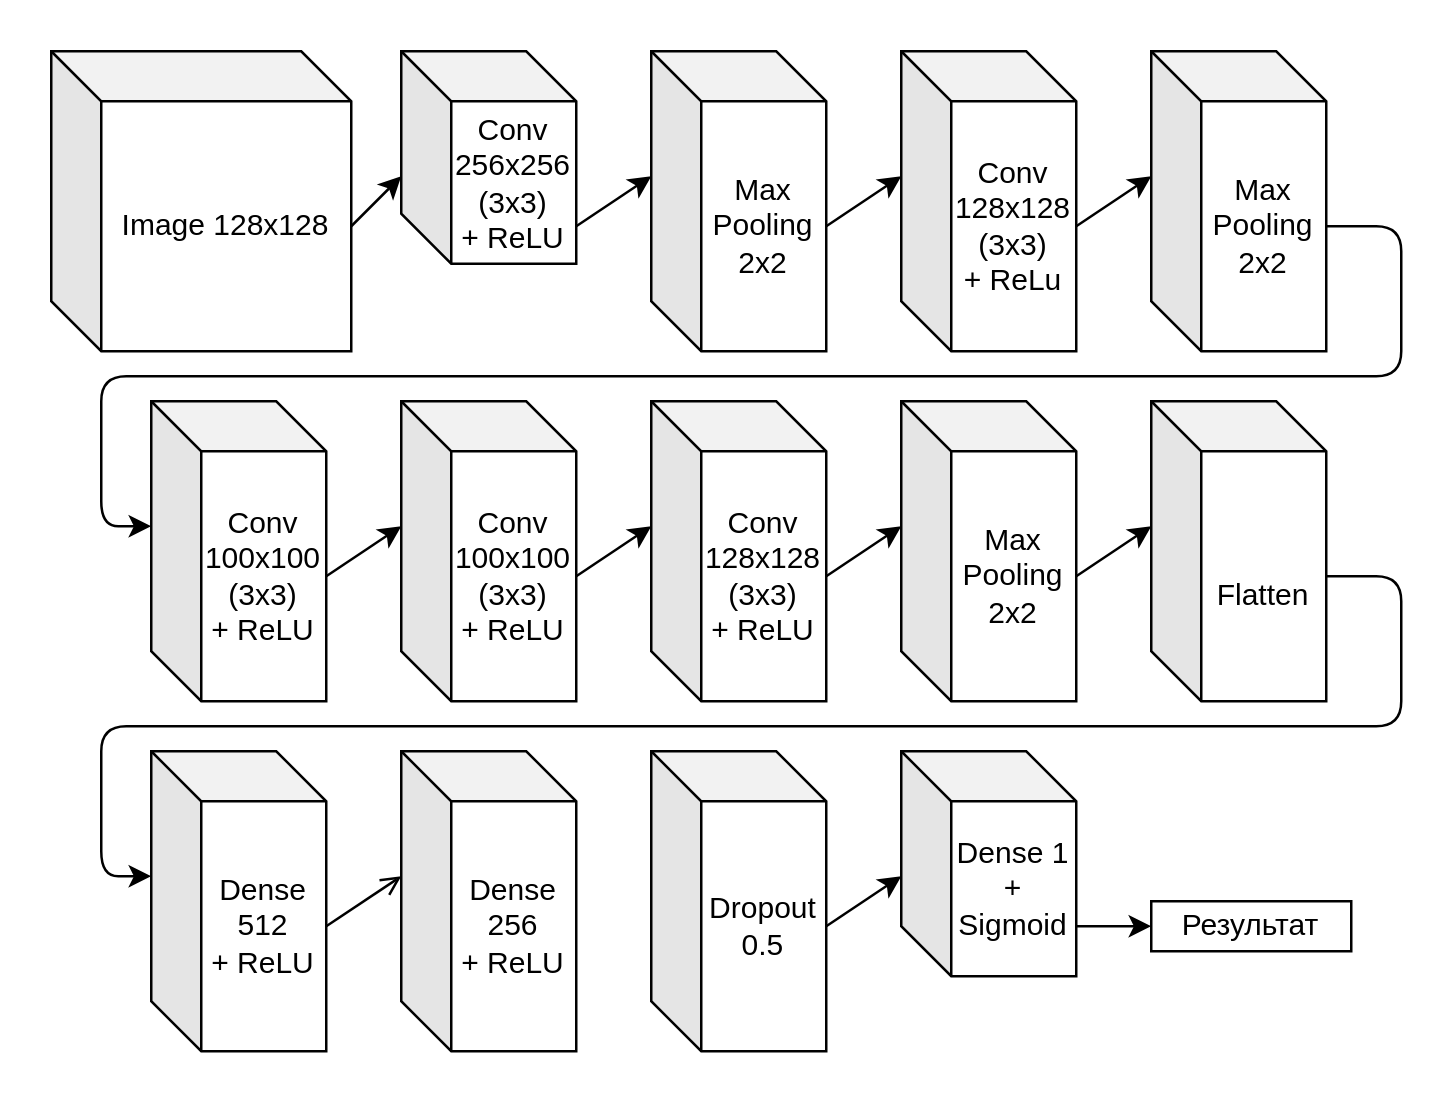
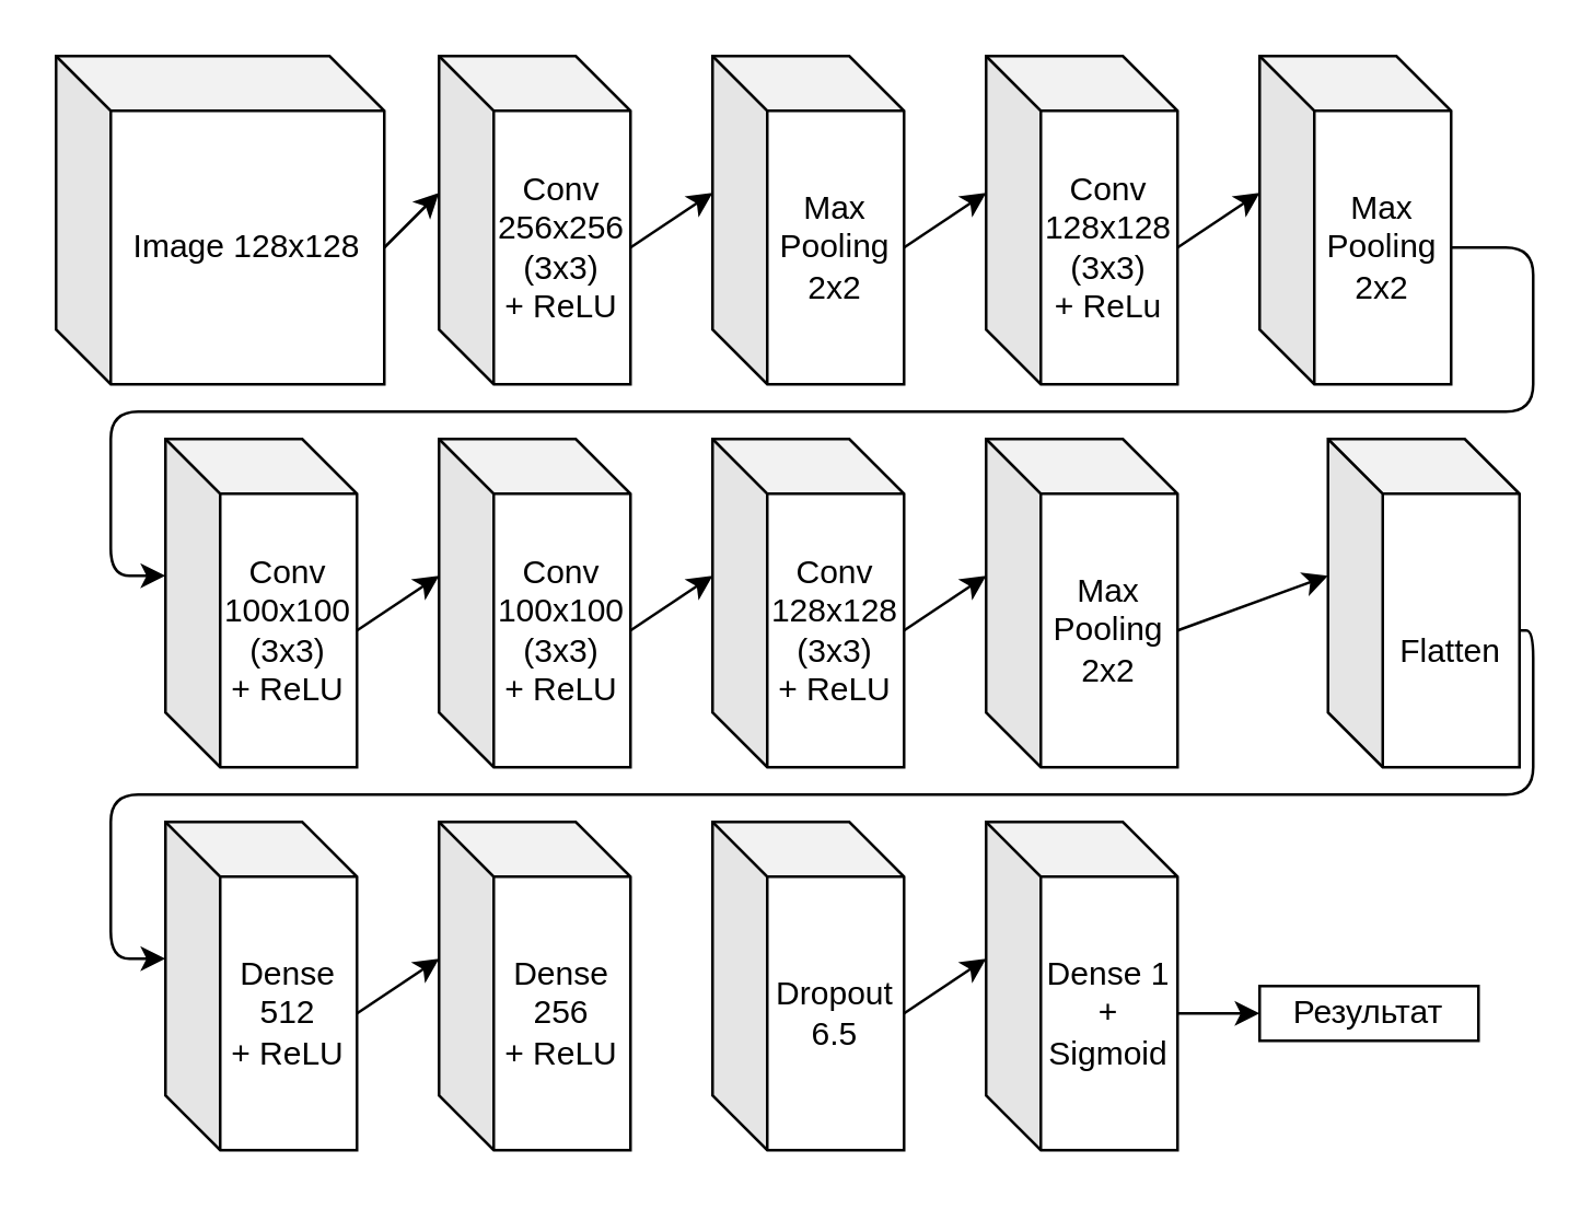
  <mxCell id="0" />
  <mxCell id="1" parent="0" />
  <mxCell id="2" value="Image 128x128" style="shape=cube;whiteSpace=wrap;html=1;boundedLbl=1;backgroundOutline=1;darkOpacity=0.05;darkOpacity2=0.1;" parent="1" vertex="1"><mxGeometry x="20" y="20" width="120" height="120" as="geometry" /></mxCell>
  <mxCell id="3" value="" style="endArrow=classic;html=1;exitX=0;exitY=0;exitDx=120;exitDy=70;exitPerimeter=0;entryX=0;entryY=0;entryDx=0;entryDy=50;entryPerimeter=0;" parent="1" source="2" target="4" edge="1"><mxGeometry width="50" height="50" relative="1" as="geometry"><mxPoint x="20" y="190" as="sourcePoint" /><mxPoint x="190" y="90" as="targetPoint" /></mxGeometry></mxCell>
- <mxCell id="4" value="Conv&lt;br&gt;256x256&lt;br&gt;(3x3)&lt;br&gt;+ ReLU&lt;br&gt;" style="shape=cube;whiteSpace=wrap;html=1;boundedLbl=1;backgroundOutline=1;darkOpacity=0.05;darkOpacity2=0.1;" parent="1" vertex="1"><mxGeometry x="160" y="20" width="70" height="85" as="geometry" /></mxCell>
+ <mxCell id="4" value="Conv&lt;br&gt;256x256&lt;br&gt;(3x3)&lt;br&gt;+ ReLU&lt;br&gt;" style="shape=cube;whiteSpace=wrap;html=1;boundedLbl=1;backgroundOutline=1;darkOpacity=0.05;darkOpacity2=0.1;" parent="1" vertex="1"><mxGeometry x="160" y="20" width="70" height="120" as="geometry" /></mxCell>
  <mxCell id="5" value="Max&lt;br&gt;Pooling&lt;br&gt;2x2&lt;br&gt;" style="shape=cube;whiteSpace=wrap;html=1;boundedLbl=1;backgroundOutline=1;darkOpacity=0.05;darkOpacity2=0.1;" parent="1" vertex="1"><mxGeometry x="260" y="20" width="70" height="120" as="geometry" /></mxCell>
  <mxCell id="6" value="Conv&lt;br&gt;128x128&lt;br&gt;(3x3)&lt;br&gt;+ ReLu&lt;br&gt;" style="shape=cube;whiteSpace=wrap;html=1;boundedLbl=1;backgroundOutline=1;darkOpacity=0.05;darkOpacity2=0.1;" parent="1" vertex="1"><mxGeometry x="360" y="20" width="70" height="120" as="geometry" /></mxCell>
  <mxCell id="7" value="Max&lt;br&gt;Pooling&lt;br&gt;2x2&lt;br&gt;" style="shape=cube;whiteSpace=wrap;html=1;boundedLbl=1;backgroundOutline=1;darkOpacity=0.05;darkOpacity2=0.1;" parent="1" vertex="1"><mxGeometry x="460" y="20" width="70" height="120" as="geometry" /></mxCell>
  <mxCell id="8" value="" style="endArrow=classic;html=1;exitX=0;exitY=0;exitDx=70;exitDy=70;exitPerimeter=0;entryX=0;entryY=0;entryDx=0;entryDy=50;entryPerimeter=0;" parent="1" source="4" target="5" edge="1"><mxGeometry width="50" height="50" relative="1" as="geometry"><mxPoint x="150" y="100" as="sourcePoint" /><mxPoint x="168" y="99" as="targetPoint" /></mxGeometry></mxCell>
  <mxCell id="9" value="" style="endArrow=classic;html=1;exitX=0;exitY=0;exitDx=70;exitDy=70;exitPerimeter=0;entryX=0;entryY=0;entryDx=0;entryDy=50;entryPerimeter=0;" parent="1" source="5" target="6" edge="1"><mxGeometry width="50" height="50" relative="1" as="geometry"><mxPoint x="160" y="110" as="sourcePoint" /><mxPoint x="178" y="109" as="targetPoint" /></mxGeometry></mxCell>
  <mxCell id="10" value="" style="endArrow=classic;html=1;exitX=0;exitY=0;exitDx=70;exitDy=70;exitPerimeter=0;entryX=0;entryY=0;entryDx=0;entryDy=50;entryPerimeter=0;" parent="1" source="6" target="7" edge="1"><mxGeometry width="50" height="50" relative="1" as="geometry"><mxPoint x="170" y="120" as="sourcePoint" /><mxPoint x="188" y="119" as="targetPoint" /></mxGeometry></mxCell>
  <mxCell id="11" value="" style="endArrow=classic;html=1;exitX=0;exitY=0;exitDx=70;exitDy=70;exitPerimeter=0;entryX=0;entryY=0;entryDx=0;entryDy=50;entryPerimeter=0;" parent="1" source="7" target="17" edge="1"><mxGeometry width="50" height="50" relative="1" as="geometry"><mxPoint x="50" y="370" as="sourcePoint" /><mxPoint x="170" y="360" as="targetPoint" /><Array as="points"><mxPoint x="560" y="90" /><mxPoint x="560" y="150" /><mxPoint x="40" y="150" /><mxPoint x="40" y="210" /></Array></mxGeometry></mxCell>
  <mxCell id="12" value="Conv&lt;br&gt;128x128&lt;br&gt;(3x3)&lt;br&gt;+&amp;nbsp;ReLU&lt;br&gt;" style="shape=cube;whiteSpace=wrap;html=1;boundedLbl=1;backgroundOutline=1;darkOpacity=0.05;darkOpacity2=0.1;" parent="1" vertex="1"><mxGeometry x="260" y="160" width="70" height="120" as="geometry" /></mxCell>
  <mxCell id="13" value="Max&lt;br&gt;Pooling&lt;br&gt;2x2&lt;br&gt;" style="shape=cube;whiteSpace=wrap;html=1;boundedLbl=1;backgroundOutline=1;darkOpacity=0.05;darkOpacity2=0.1;" parent="1" vertex="1"><mxGeometry x="360" y="160" width="70" height="120" as="geometry" /></mxCell>
  <mxCell id="14" value="" style="endArrow=classic;html=1;exitX=0;exitY=0;exitDx=70;exitDy=70;exitPerimeter=0;entryX=0;entryY=0;entryDx=0;entryDy=50;entryPerimeter=0;" parent="1" source="17" edge="1"><mxGeometry width="50" height="50" relative="1" as="geometry"><mxPoint x="130" y="230" as="sourcePoint" /><mxPoint x="160" y="210" as="targetPoint" /></mxGeometry></mxCell>
  <mxCell id="15" value="" style="endArrow=classic;html=1;exitX=0;exitY=0;exitDx=70;exitDy=70;exitPerimeter=0;entryX=0;entryY=0;entryDx=0;entryDy=50;entryPerimeter=0;" parent="1" target="12" edge="1"><mxGeometry width="50" height="50" relative="1" as="geometry"><mxPoint x="230" y="230" as="sourcePoint" /><mxPoint x="78" y="249" as="targetPoint" /></mxGeometry></mxCell>
  <mxCell id="16" value="" style="endArrow=classic;html=1;exitX=0;exitY=0;exitDx=70;exitDy=70;exitPerimeter=0;entryX=0;entryY=0;entryDx=0;entryDy=50;entryPerimeter=0;" parent="1" source="12" target="13" edge="1"><mxGeometry width="50" height="50" relative="1" as="geometry"><mxPoint x="70" y="260" as="sourcePoint" /><mxPoint x="88" y="259" as="targetPoint" /></mxGeometry></mxCell>
  <mxCell id="17" value="Conv&lt;br&gt;100x100&lt;br&gt;(3x3)&lt;br&gt;+&amp;nbsp;ReLU&lt;br&gt;" style="shape=cube;whiteSpace=wrap;html=1;boundedLbl=1;backgroundOutline=1;darkOpacity=0.05;darkOpacity2=0.1;" parent="1" vertex="1"><mxGeometry x="60" y="160" width="70" height="120" as="geometry" /></mxCell>
  <mxCell id="18" value="Dense&lt;br&gt;512&lt;br&gt;+ ReLU&lt;br&gt;" style="shape=cube;whiteSpace=wrap;html=1;boundedLbl=1;backgroundOutline=1;darkOpacity=0.05;darkOpacity2=0.1;" parent="1" vertex="1"><mxGeometry x="60" y="300" width="70" height="120" as="geometry" /></mxCell>
  <mxCell id="19" value="Dense&lt;br&gt;256&lt;br&gt;+ ReLU&lt;br&gt;" style="shape=cube;whiteSpace=wrap;html=1;boundedLbl=1;backgroundOutline=1;darkOpacity=0.05;darkOpacity2=0.1;" parent="1" vertex="1"><mxGeometry x="160" y="300" width="70" height="120" as="geometry" /></mxCell>
- <mxCell id="20" value="Dropout&lt;br&gt;0.5&lt;br&gt;" style="shape=cube;whiteSpace=wrap;html=1;boundedLbl=1;backgroundOutline=1;darkOpacity=0.05;darkOpacity2=0.1;" parent="1" vertex="1"><mxGeometry x="260" y="300" width="70" height="120" as="geometry" /></mxCell>
- <mxCell id="21" value="" style="endArrow=open;html=1;exitX=0;exitY=0;exitDx=70;exitDy=70;exitPerimeter=0;entryX=0;entryY=0;entryDx=0;entryDy=50;entryPerimeter=0;" parent="1" source="18" target="19" edge="1"><mxGeometry width="50" height="50" relative="1" as="geometry"><mxPoint x="-40" y="390" as="sourcePoint" /><mxPoint x="-22" y="389" as="targetPoint" /></mxGeometry></mxCell>
+ <mxCell id="20" value="Dropout&lt;br&gt;6.5&lt;br&gt;" style="shape=cube;whiteSpace=wrap;html=1;boundedLbl=1;backgroundOutline=1;darkOpacity=0.05;darkOpacity2=0.1;" parent="1" vertex="1"><mxGeometry x="260" y="300" width="70" height="120" as="geometry" /></mxCell>
+ <mxCell id="21" value="" style="endArrow=classic;html=1;exitX=0;exitY=0;exitDx=70;exitDy=70;exitPerimeter=0;entryX=0;entryY=0;entryDx=0;entryDy=50;entryPerimeter=0;" parent="1" source="18" target="19" edge="1"><mxGeometry width="50" height="50" relative="1" as="geometry"><mxPoint x="-40" y="390" as="sourcePoint" /><mxPoint x="-22" y="389" as="targetPoint" /></mxGeometry></mxCell>
  <mxCell id="22" value="" style="endArrow=classic;html=1;entryX=0;entryY=0;entryDx=0;entryDy=50;entryPerimeter=0;exitX=0;exitY=0;exitDx=70;exitDy=70;exitPerimeter=0;" parent="1" source="27" edge="1"><mxGeometry width="50" height="50" relative="1" as="geometry"><mxPoint x="550" y="230" as="sourcePoint" /><mxPoint x="60" y="350" as="targetPoint" /><Array as="points"><mxPoint x="560" y="230" /><mxPoint x="560" y="290" /><mxPoint x="40" y="290" /><mxPoint x="40" y="350" /></Array></mxGeometry></mxCell>
  <mxCell id="23" value="" style="endArrow=classic;html=1;exitX=0;exitY=0;exitDx=70;exitDy=70;exitPerimeter=0;entryX=0;entryY=0.5;entryDx=0;entryDy=0;" parent="1" source="25" target="24" edge="1"><mxGeometry width="50" height="50" relative="1" as="geometry"><mxPoint x="140" y="380" as="sourcePoint" /><mxPoint x="460" y="370" as="targetPoint" /></mxGeometry></mxCell>
  <mxCell id="24" value="Результат" style="whiteSpace=wrap;html=1;rounded=0;" parent="1" vertex="1"><mxGeometry x="460" y="360" width="80" height="20" as="geometry" /></mxCell>
- <mxCell id="25" value="Dense 1&lt;br&gt;+ Sigmoid&lt;br&gt;" style="shape=cube;whiteSpace=wrap;html=1;boundedLbl=1;backgroundOutline=1;darkOpacity=0.05;darkOpacity2=0.1;" parent="1" vertex="1"><mxGeometry x="360" y="300" width="70" height="90" as="geometry" /></mxCell>
+ <mxCell id="25" value="Dense 1&lt;br&gt;+ Sigmoid&lt;br&gt;" style="shape=cube;whiteSpace=wrap;html=1;boundedLbl=1;backgroundOutline=1;darkOpacity=0.05;darkOpacity2=0.1;" parent="1" vertex="1"><mxGeometry x="360" y="300" width="70" height="120" as="geometry" /></mxCell>
  <mxCell id="26" value="" style="endArrow=classic;html=1;exitX=0;exitY=0;exitDx=70;exitDy=70;exitPerimeter=0;entryX=0;entryY=0;entryDx=0;entryDy=50;entryPerimeter=0;" parent="1" target="25" edge="1"><mxGeometry width="50" height="50" relative="1" as="geometry"><mxPoint x="330" y="370" as="sourcePoint" /><mxPoint x="178" y="389" as="targetPoint" /></mxGeometry></mxCell>
- <mxCell id="27" value="&lt;br&gt;Flatten&lt;br&gt;" style="shape=cube;whiteSpace=wrap;html=1;boundedLbl=1;backgroundOutline=1;darkOpacity=0.05;darkOpacity2=0.1;" parent="1" vertex="1"><mxGeometry x="460" y="160" width="70" height="120" as="geometry" /></mxCell>
+ <mxCell id="27" value="&lt;br&gt;Flatten&lt;br&gt;" style="shape=cube;whiteSpace=wrap;html=1;boundedLbl=1;backgroundOutline=1;darkOpacity=0.05;darkOpacity2=0.1;" parent="1" vertex="1"><mxGeometry x="485" y="160" width="70" height="120" as="geometry" /></mxCell>
  <mxCell id="28" value="" style="endArrow=classic;html=1;exitX=0;exitY=0;exitDx=70;exitDy=70;exitPerimeter=0;entryX=0;entryY=0;entryDx=0;entryDy=50;entryPerimeter=0;" parent="1" source="13" target="27" edge="1"><mxGeometry width="50" height="50" relative="1" as="geometry"><mxPoint x="340" y="240" as="sourcePoint" /><mxPoint x="370" y="220" as="targetPoint" /></mxGeometry></mxCell>
  <mxCell id="29" value="Conv&lt;br&gt;100x100&lt;br&gt;(3x3)&lt;br&gt;+&amp;nbsp;ReLU&lt;br&gt;" style="shape=cube;whiteSpace=wrap;html=1;boundedLbl=1;backgroundOutline=1;darkOpacity=0.05;darkOpacity2=0.1;" vertex="1" parent="1"><mxGeometry x="160" y="160" width="70" height="120" as="geometry" /></mxCell>
